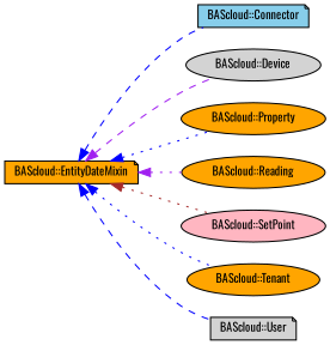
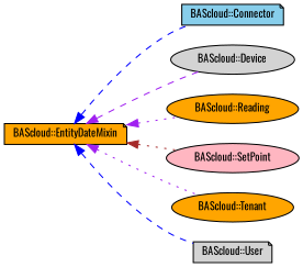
  digraph {
    fontname=Oswald
    rankdir=LR
    node [color=black fillcolor=orange fontname=Oswald fontsize=10 shape=ellipse style=filled]
    edge [color=blue dir=back fontname=Oswald fontsize=10 labelfontname=Helvetica labelfontsize=10 style=dotted]
    n1 [fontcolor=black height=0.2 label="BAScloud::EntityDateMixin" shape=note width=0.4]
    n2 [fillcolor=skyblue height=0.2 label="BAScloud::Connector" shape=note width=0.4]
    n3 [fillcolor=lightgrey height=0.2 label="BAScloud::Device" width=0.4]
-   n4 [height=0.2 label="BAScloud::Property" width=0.4]
    n5 [height=0.2 label="BAScloud::Reading" width=0.4]
    n6 [fillcolor=lightpink height=0.2 label="BAScloud::SetPoint" width=0.4]
    n7 [height=0.2 label="BAScloud::Tenant" width=0.4]
    n8 [fillcolor=lightgrey height=0.2 label="BAScloud::User" shape=note width=0.4]
    n1 -> n2 [style=dashed]
    n1 -> n3 [color=purple style=dashed]
-   n1 -> n4
    n1 -> n5 [color=purple]
    n1 -> n6 [color=brown]
-   n1 -> n7
+   n1 -> n7 [color=purple]
    n1 -> n8 [style=dashed]
  }
